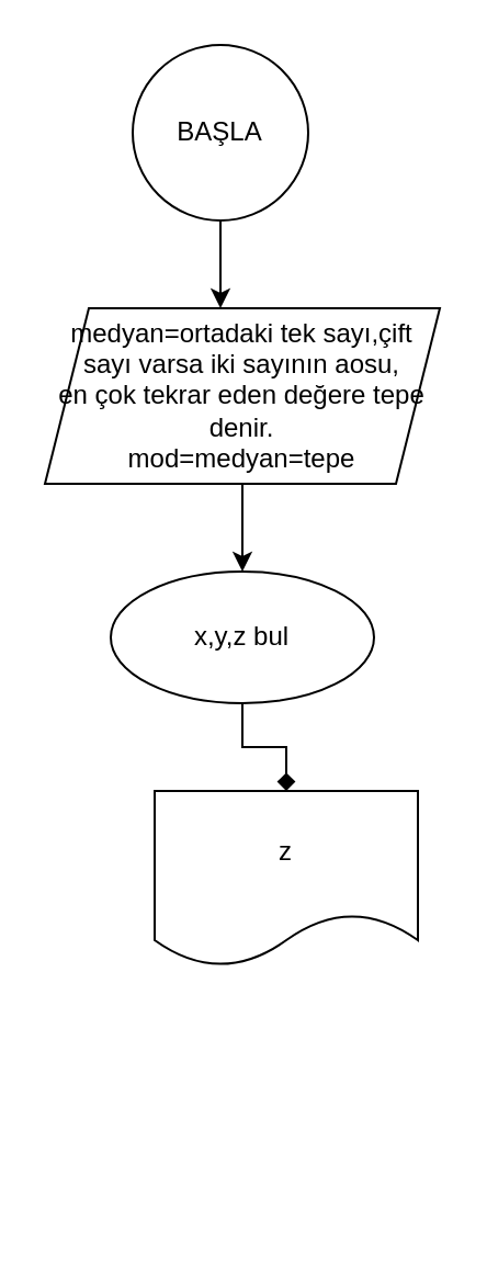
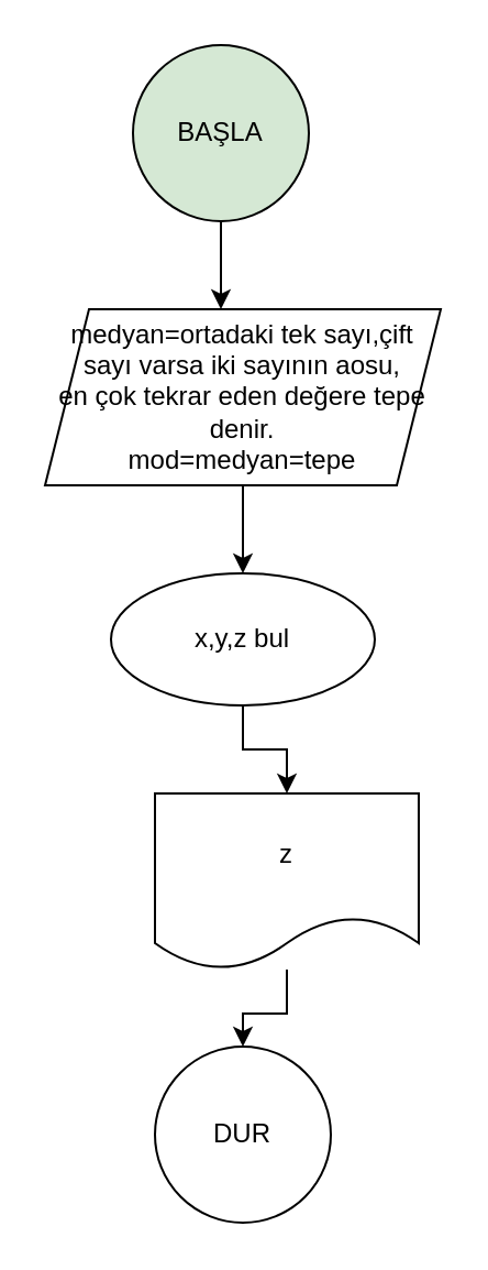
  <mxCell id="0" />
  <mxCell id="1" parent="0" />
+ <mxCell id="2" value="DUR" style="ellipse;whiteSpace=wrap;html=1;aspect=fixed;" vertex="1" parent="1"><mxGeometry x="70" y="475" width="80" height="80" as="geometry" /></mxCell>
  <mxCell id="3" value="" style="edgeStyle=orthogonalEdgeStyle;rounded=0;orthogonalLoop=1;jettySize=auto;html=1;" edge="1" parent="1" source="4"><mxGeometry relative="1" as="geometry"><mxPoint x="100" y="140" as="targetPoint" /></mxGeometry></mxCell>
- <mxCell id="4" value="BAŞLA" style="ellipse;whiteSpace=wrap;html=1;aspect=fixed;" vertex="1" parent="1"><mxGeometry x="60" y="20" width="80" height="80" as="geometry" /></mxCell>
- <mxCell id="5" value="" style="edgeStyle=orthogonalEdgeStyle;rounded=0;orthogonalLoop=1;jettySize=auto;html=1;endArrow=diamond;" edge="1" parent="1" source="6" target="10"><mxGeometry relative="1" as="geometry" /></mxCell>
+ <mxCell id="4" value="BAŞLA" style="ellipse;whiteSpace=wrap;html=1;aspect=fixed;fillColor=#d5e8d4;" vertex="1" parent="1"><mxGeometry x="60" y="20" width="80" height="80" as="geometry" /></mxCell>
+ <mxCell id="5" value="" style="edgeStyle=orthogonalEdgeStyle;rounded=0;orthogonalLoop=1;jettySize=auto;html=1;" edge="1" parent="1" source="6" target="10"><mxGeometry relative="1" as="geometry" /></mxCell>
  <mxCell id="6" value="x,y,z bul" style="ellipse;whiteSpace=wrap;html=1;" vertex="1" parent="1"><mxGeometry x="50" y="260" width="120" height="60" as="geometry" /></mxCell>
  <mxCell id="7" value="" style="edgeStyle=orthogonalEdgeStyle;rounded=0;orthogonalLoop=1;jettySize=auto;html=1;" edge="1" parent="1" source="8" target="6"><mxGeometry relative="1" as="geometry" /></mxCell>
  <mxCell id="8" value="&lt;span&gt;medyan=ortadaki tek sayı,çift sayı varsa iki sayının aosu,&lt;br&gt;en çok tekrar eden değere tepe denir.&lt;br&gt;mod=medyan=tepe&lt;br&gt;&lt;/span&gt;" style="shape=parallelogram;perimeter=parallelogramPerimeter;whiteSpace=wrap;html=1;fixedSize=1;" vertex="1" parent="1"><mxGeometry x="20" y="140" width="180" height="80" as="geometry" /></mxCell>
+ <mxCell id="9" value="" style="edgeStyle=orthogonalEdgeStyle;rounded=0;orthogonalLoop=1;jettySize=auto;html=1;" edge="1" parent="1" source="10" target="2"><mxGeometry relative="1" as="geometry" /></mxCell>
  <mxCell id="10" value="z" style="shape=document;whiteSpace=wrap;html=1;boundedLbl=1;" vertex="1" parent="1"><mxGeometry x="70" y="360" width="120" height="80" as="geometry" /></mxCell>
